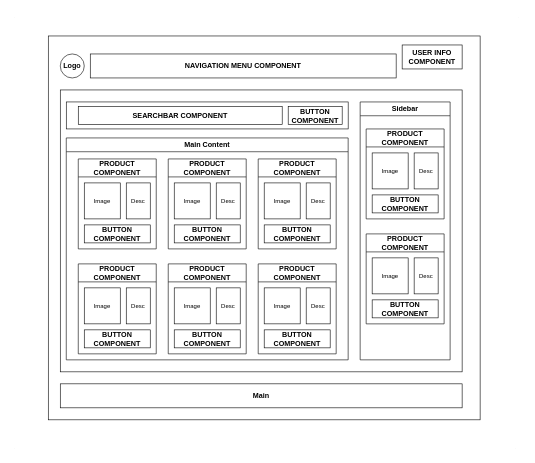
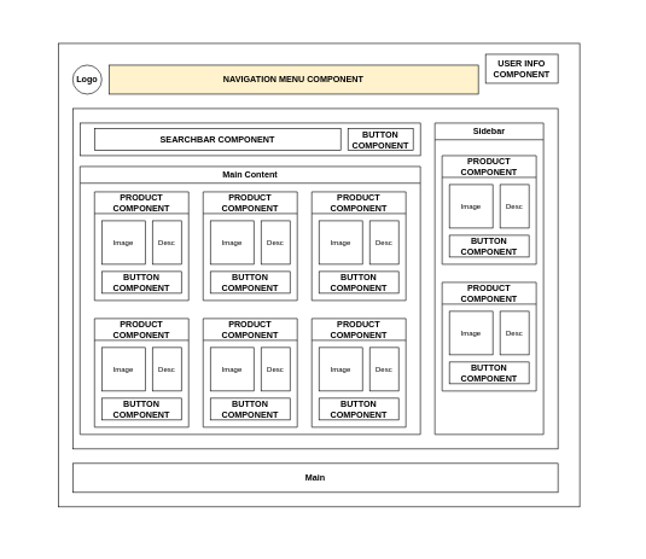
  <mxCell id="0" />
  <mxCell id="1" parent="0" />
  <mxCell id="2" value="" style="rounded=0;whiteSpace=wrap;html=1;" parent="1" vertex="1"><mxGeometry x="80" y="59" width="720" height="640" as="geometry" /></mxCell>
  <mxCell id="3" value="" style="rounded=0;whiteSpace=wrap;html=1;" parent="1" vertex="1"><mxGeometry x="100" y="149" width="670" height="470" as="geometry" /></mxCell>
  <mxCell id="4" value="&lt;font style=&quot;font-size: 12px;&quot;&gt;&lt;b&gt;Main&lt;/b&gt;&lt;/font&gt;" style="rounded=0;whiteSpace=wrap;html=1;" parent="1" vertex="1"><mxGeometry x="100" y="639" width="670" height="40" as="geometry" /></mxCell>
  <mxCell id="5" value="&lt;b&gt;Logo&lt;/b&gt;" style="ellipse;whiteSpace=wrap;html=1;aspect=fixed;" parent="1" vertex="1"><mxGeometry x="100" y="89" width="40" height="40" as="geometry" /></mxCell>
  <mxCell id="6" value="Main Content" style="swimlane;whiteSpace=wrap;html=1;" parent="1" vertex="1"><mxGeometry x="110" y="229" width="470" height="370" as="geometry" /></mxCell>
  <mxCell id="7" value="Sidebar" style="swimlane;whiteSpace=wrap;html=1;" parent="1" vertex="1"><mxGeometry x="600" y="169" width="150" height="430" as="geometry"><mxRectangle x="550" y="190" width="150" height="30" as="alternateBounds" /></mxGeometry></mxCell>
  <mxCell id="8" value="PRODUCT COMPONENT" style="swimlane;whiteSpace=wrap;html=1;fontSize=12;startSize=30;" parent="7" vertex="1"><mxGeometry x="10" y="45" width="130" height="150" as="geometry" /></mxCell>
  <mxCell id="9" value="BUTTON COMPONENT" style="rounded=0;whiteSpace=wrap;html=1;fontSize=12;fontStyle=1" parent="8" vertex="1"><mxGeometry x="10" y="110" width="110" height="30" as="geometry" /></mxCell>
- <mxCell id="10" value="&lt;b&gt;NAVIGATION MENU COMPONENT&lt;/b&gt;" style="rounded=0;whiteSpace=wrap;html=1;" parent="1" vertex="1"><mxGeometry x="150" y="89" width="510" height="40" as="geometry" /></mxCell>
+ <mxCell id="10" value="&lt;b&gt;NAVIGATION MENU COMPONENT&lt;/b&gt;" style="rounded=0;whiteSpace=wrap;html=1;fillColor=#fff2cc;" parent="1" vertex="1"><mxGeometry x="150" y="89" width="510" height="40" as="geometry" /></mxCell>
  <mxCell id="11" value="USER INFO COMPONENT" style="rounded=0;whiteSpace=wrap;html=1;fontSize=12;fontStyle=1" parent="1" vertex="1"><mxGeometry x="670" y="74" width="100" height="40" as="geometry" /></mxCell>
  <mxCell id="12" value="" style="rounded=0;whiteSpace=wrap;html=1;fontSize=12;" parent="1" vertex="1"><mxGeometry x="110" y="169" width="470" height="45" as="geometry" /></mxCell>
  <mxCell id="13" value="SEARCHBAR COMPONENT" style="rounded=0;whiteSpace=wrap;html=1;fontSize=12;fontStyle=1" parent="1" vertex="1"><mxGeometry x="130" y="176.5" width="340" height="30" as="geometry" /></mxCell>
  <mxCell id="14" value="BUTTON COMPONENT" style="rounded=0;whiteSpace=wrap;html=1;fontSize=12;fontStyle=1" parent="1" vertex="1"><mxGeometry x="480" y="176.5" width="90" height="30" as="geometry" /></mxCell>
  <mxCell id="15" value="&lt;font style=&quot;font-size: 10px;&quot;&gt;Image&lt;/font&gt;" style="whiteSpace=wrap;html=1;aspect=fixed;fontSize=12;" parent="1" vertex="1"><mxGeometry x="620" y="254" width="60" height="60" as="geometry" /></mxCell>
  <mxCell id="16" value="&lt;font style=&quot;font-size: 10px;&quot;&gt;Desc&lt;/font&gt;" style="rounded=0;whiteSpace=wrap;html=1;fontSize=12;" parent="1" vertex="1"><mxGeometry x="690" y="254" width="40" height="60" as="geometry" /></mxCell>
  <mxCell id="17" value="PRODUCT COMPONENT" style="swimlane;whiteSpace=wrap;html=1;fontSize=12;startSize=30;" parent="1" vertex="1"><mxGeometry x="610" y="389" width="130" height="150" as="geometry" /></mxCell>
  <mxCell id="18" value="BUTTON COMPONENT" style="rounded=0;whiteSpace=wrap;html=1;fontSize=12;fontStyle=1" parent="17" vertex="1"><mxGeometry x="10" y="110" width="110" height="30" as="geometry" /></mxCell>
  <mxCell id="19" value="&lt;font style=&quot;font-size: 10px;&quot;&gt;Image&lt;/font&gt;" style="whiteSpace=wrap;html=1;aspect=fixed;fontSize=12;" parent="1" vertex="1"><mxGeometry x="620" y="429" width="60" height="60" as="geometry" /></mxCell>
  <mxCell id="20" value="&lt;font style=&quot;font-size: 10px;&quot;&gt;Desc&lt;/font&gt;" style="rounded=0;whiteSpace=wrap;html=1;fontSize=12;" parent="1" vertex="1"><mxGeometry x="690" y="429" width="40" height="60" as="geometry" /></mxCell>
  <mxCell id="21" value="PRODUCT COMPONENT" style="swimlane;whiteSpace=wrap;html=1;fontSize=12;startSize=30;" parent="1" vertex="1"><mxGeometry x="130" y="264" width="130" height="150" as="geometry" /></mxCell>
  <mxCell id="22" value="BUTTON COMPONENT" style="rounded=0;whiteSpace=wrap;html=1;fontSize=12;fontStyle=1" parent="21" vertex="1"><mxGeometry x="10" y="110" width="110" height="30" as="geometry" /></mxCell>
  <mxCell id="23" value="&lt;font style=&quot;font-size: 10px;&quot;&gt;Image&lt;/font&gt;" style="whiteSpace=wrap;html=1;aspect=fixed;fontSize=12;" parent="1" vertex="1"><mxGeometry x="140" y="304" width="60" height="60" as="geometry" /></mxCell>
  <mxCell id="24" value="&lt;font style=&quot;font-size: 10px;&quot;&gt;Desc&lt;/font&gt;" style="rounded=0;whiteSpace=wrap;html=1;fontSize=12;" parent="1" vertex="1"><mxGeometry x="210" y="304" width="40" height="60" as="geometry" /></mxCell>
  <mxCell id="25" value="PRODUCT COMPONENT" style="swimlane;whiteSpace=wrap;html=1;fontSize=12;startSize=30;" parent="1" vertex="1"><mxGeometry x="280" y="264" width="130" height="150" as="geometry" /></mxCell>
  <mxCell id="26" value="BUTTON COMPONENT" style="rounded=0;whiteSpace=wrap;html=1;fontSize=12;fontStyle=1" parent="25" vertex="1"><mxGeometry x="10" y="110" width="110" height="30" as="geometry" /></mxCell>
  <mxCell id="27" value="&lt;font style=&quot;font-size: 10px;&quot;&gt;Image&lt;/font&gt;" style="whiteSpace=wrap;html=1;aspect=fixed;fontSize=12;" parent="1" vertex="1"><mxGeometry x="290" y="304" width="60" height="60" as="geometry" /></mxCell>
  <mxCell id="28" value="&lt;font style=&quot;font-size: 10px;&quot;&gt;Desc&lt;/font&gt;" style="rounded=0;whiteSpace=wrap;html=1;fontSize=12;" parent="1" vertex="1"><mxGeometry x="360" y="304" width="40" height="60" as="geometry" /></mxCell>
  <mxCell id="29" value="PRODUCT COMPONENT" style="swimlane;whiteSpace=wrap;html=1;fontSize=12;startSize=30;" parent="1" vertex="1"><mxGeometry x="130" y="439" width="130" height="150" as="geometry" /></mxCell>
  <mxCell id="30" value="BUTTON COMPONENT" style="rounded=0;whiteSpace=wrap;html=1;fontSize=12;fontStyle=1" parent="29" vertex="1"><mxGeometry x="10" y="110" width="110" height="30" as="geometry" /></mxCell>
  <mxCell id="31" value="&lt;font style=&quot;font-size: 10px;&quot;&gt;Image&lt;/font&gt;" style="whiteSpace=wrap;html=1;aspect=fixed;fontSize=12;" parent="1" vertex="1"><mxGeometry x="140" y="479" width="60" height="60" as="geometry" /></mxCell>
  <mxCell id="32" value="&lt;font style=&quot;font-size: 10px;&quot;&gt;Desc&lt;/font&gt;" style="rounded=0;whiteSpace=wrap;html=1;fontSize=12;" parent="1" vertex="1"><mxGeometry x="210" y="479" width="40" height="60" as="geometry" /></mxCell>
  <mxCell id="33" value="PRODUCT COMPONENT" style="swimlane;whiteSpace=wrap;html=1;fontSize=12;startSize=30;" parent="1" vertex="1"><mxGeometry x="430" y="264" width="130" height="150" as="geometry" /></mxCell>
  <mxCell id="34" value="BUTTON COMPONENT" style="rounded=0;whiteSpace=wrap;html=1;fontSize=12;fontStyle=1" parent="33" vertex="1"><mxGeometry x="10" y="110" width="110" height="30" as="geometry" /></mxCell>
  <mxCell id="35" value="&lt;font style=&quot;font-size: 10px;&quot;&gt;Desc&lt;/font&gt;" style="rounded=0;whiteSpace=wrap;html=1;fontSize=12;" parent="33" vertex="1"><mxGeometry x="80" y="40" width="40" height="60" as="geometry" /></mxCell>
  <mxCell id="36" value="&lt;font style=&quot;font-size: 10px;&quot;&gt;Image&lt;/font&gt;" style="whiteSpace=wrap;html=1;aspect=fixed;fontSize=12;" parent="1" vertex="1"><mxGeometry x="440" y="304" width="60" height="60" as="geometry" /></mxCell>
  <mxCell id="37" value="PRODUCT COMPONENT" style="swimlane;whiteSpace=wrap;html=1;fontSize=12;startSize=30;" parent="1" vertex="1"><mxGeometry x="280" y="439" width="130" height="150" as="geometry" /></mxCell>
  <mxCell id="38" value="BUTTON COMPONENT" style="rounded=0;whiteSpace=wrap;html=1;fontSize=12;fontStyle=1" parent="37" vertex="1"><mxGeometry x="10" y="110" width="110" height="30" as="geometry" /></mxCell>
  <mxCell id="39" value="&lt;font style=&quot;font-size: 10px;&quot;&gt;Image&lt;/font&gt;" style="whiteSpace=wrap;html=1;aspect=fixed;fontSize=12;" parent="1" vertex="1"><mxGeometry x="290" y="479" width="60" height="60" as="geometry" /></mxCell>
  <mxCell id="40" value="&lt;font style=&quot;font-size: 10px;&quot;&gt;Desc&lt;/font&gt;" style="rounded=0;whiteSpace=wrap;html=1;fontSize=12;" parent="1" vertex="1"><mxGeometry x="360" y="479" width="40" height="60" as="geometry" /></mxCell>
  <mxCell id="41" value="PRODUCT COMPONENT" style="swimlane;whiteSpace=wrap;html=1;fontSize=12;startSize=30;" parent="1" vertex="1"><mxGeometry x="430" y="439" width="130" height="150" as="geometry" /></mxCell>
  <mxCell id="42" value="BUTTON COMPONENT" style="rounded=0;whiteSpace=wrap;html=1;fontSize=12;fontStyle=1" parent="41" vertex="1"><mxGeometry x="10" y="110" width="110" height="30" as="geometry" /></mxCell>
  <mxCell id="43" value="&lt;font style=&quot;font-size: 10px;&quot;&gt;Image&lt;/font&gt;" style="whiteSpace=wrap;html=1;aspect=fixed;fontSize=12;" parent="1" vertex="1"><mxGeometry x="440" y="479" width="60" height="60" as="geometry" /></mxCell>
  <mxCell id="44" value="&lt;font style=&quot;font-size: 10px;&quot;&gt;Desc&lt;/font&gt;" style="rounded=0;whiteSpace=wrap;html=1;fontSize=12;" parent="1" vertex="1"><mxGeometry x="510" y="479" width="40" height="60" as="geometry" /></mxCell>
  <mxCell id="45" value="&lt;font style=&quot;font-size: 2px;&quot;&gt;.&lt;/font&gt;" style="text;html=1;strokeColor=none;fillColor=none;align=center;verticalAlign=middle;whiteSpace=wrap;rounded=0;fontSize=10;" parent="1" vertex="1"><mxGeometry x="855" y="739" width="10" height="10" as="geometry" /></mxCell>
  <mxCell id="46" value="&lt;font style=&quot;font-size: 2px;&quot;&gt;.&lt;/font&gt;" style="text;html=1;strokeColor=none;fillColor=none;align=center;verticalAlign=middle;whiteSpace=wrap;rounded=0;fontSize=10;" parent="1" vertex="1"><mxGeometry y="739" width="10" height="10" as="geometry" x="20" /></mxCell>
  <mxCell id="47" value="&lt;font style=&quot;font-size: 2px;&quot;&gt;&lt;i style=&quot;&quot;&gt;.&lt;/i&gt;&lt;/font&gt;" style="text;html=1;strokeColor=none;fillColor=none;align=center;verticalAlign=middle;whiteSpace=wrap;rounded=0;fontSize=10;" parent="1" vertex="1"><mxGeometry y="20" width="10" height="10" as="geometry" x="20" /></mxCell>
  <mxCell id="48" value="&lt;font style=&quot;font-size: 2px;&quot;&gt;&lt;i style=&quot;&quot;&gt;.&lt;/i&gt;&lt;/font&gt;" style="text;html=1;strokeColor=none;fillColor=none;align=center;verticalAlign=middle;whiteSpace=wrap;rounded=0;fontSize=10;" parent="1" vertex="1"><mxGeometry x="860" y="20" width="10" height="10" as="geometry" /></mxCell>
